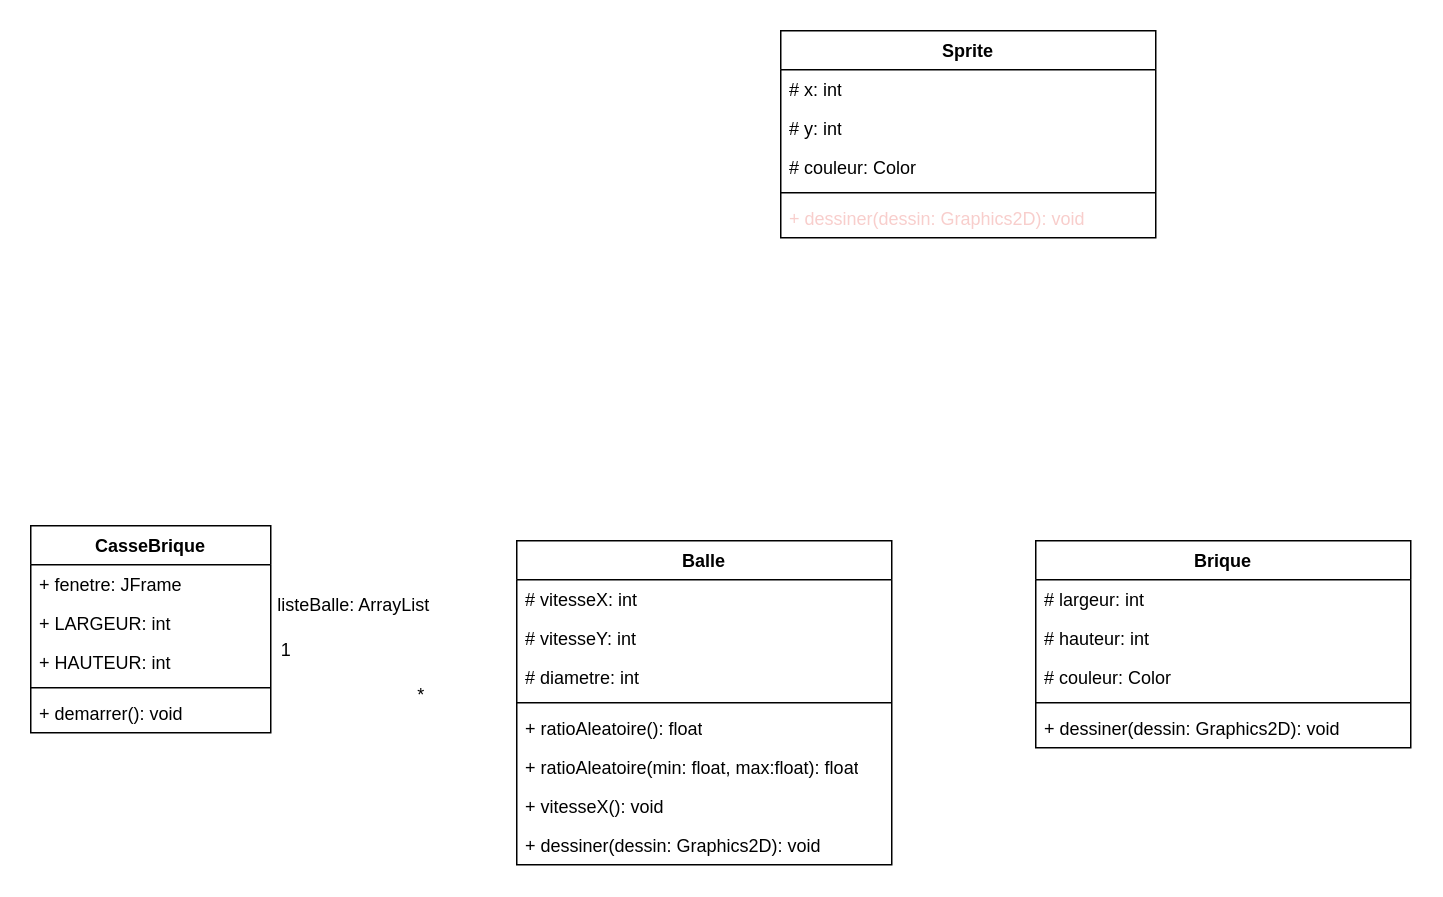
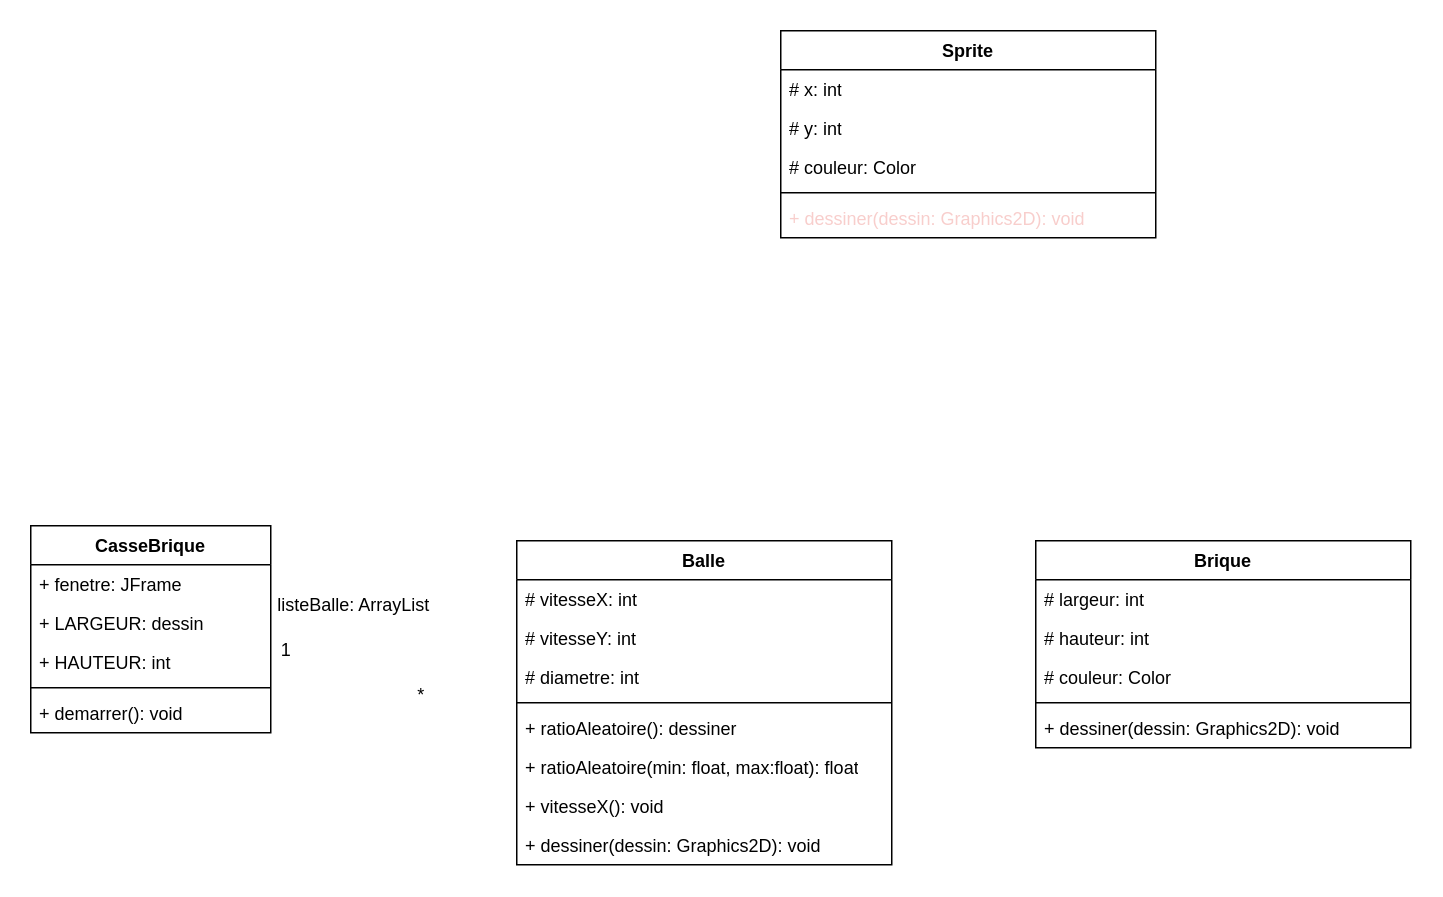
  <mxCell id="0" />
  <mxCell id="1" parent="0" />
  <mxCell id="2" value="CasseBrique" style="swimlane;fontStyle=1;align=center;verticalAlign=top;childLayout=stackLayout;horizontal=1;startSize=26;horizontalStack=0;resizeParent=1;resizeParentMax=0;resizeLast=0;collapsible=1;marginBottom=0;whiteSpace=wrap;html=1;" parent="1" vertex="1"><mxGeometry x="20" y="350" width="160" height="138" as="geometry" /></mxCell>
  <mxCell id="3" value="+ fenetre: JFrame" style="text;strokeColor=none;fillColor=none;align=left;verticalAlign=top;spacingLeft=4;spacingRight=4;overflow=hidden;rotatable=0;points=[[0,0.5],[1,0.5]];portConstraint=eastwest;whiteSpace=wrap;html=1;" parent="2" vertex="1"><mxGeometry y="26" width="160" height="26" as="geometry" /></mxCell>
- <mxCell id="4" value="+ LARGEUR: int" style="text;strokeColor=none;fillColor=none;align=left;verticalAlign=top;spacingLeft=4;spacingRight=4;overflow=hidden;rotatable=0;points=[[0,0.5],[1,0.5]];portConstraint=eastwest;whiteSpace=wrap;html=1;" parent="2" vertex="1"><mxGeometry y="52" width="160" height="26" as="geometry" /></mxCell>
+ <mxCell id="4" value="+ LARGEUR: dessin" style="text;strokeColor=none;fillColor=none;align=left;verticalAlign=top;spacingLeft=4;spacingRight=4;overflow=hidden;rotatable=0;points=[[0,0.5],[1,0.5]];portConstraint=eastwest;whiteSpace=wrap;html=1;" parent="2" vertex="1"><mxGeometry y="52" width="160" height="26" as="geometry" /></mxCell>
  <mxCell id="5" value="+ HAUTEUR: int" style="text;strokeColor=none;fillColor=none;align=left;verticalAlign=top;spacingLeft=4;spacingRight=4;overflow=hidden;rotatable=0;points=[[0,0.5],[1,0.5]];portConstraint=eastwest;whiteSpace=wrap;html=1;" parent="2" vertex="1"><mxGeometry y="78" width="160" height="26" as="geometry" /></mxCell>
  <mxCell id="6" value="" style="line;strokeWidth=1;fillColor=none;align=left;verticalAlign=middle;spacingTop=-1;spacingLeft=3;spacingRight=3;rotatable=0;labelPosition=right;points=[];portConstraint=eastwest;strokeColor=inherit;" parent="2" vertex="1"><mxGeometry y="104" width="160" height="8" as="geometry" /></mxCell>
  <mxCell id="7" value="+ demarrer(): void" style="text;strokeColor=none;fillColor=none;align=left;verticalAlign=top;spacingLeft=4;spacingRight=4;overflow=hidden;rotatable=0;points=[[0,0.5],[1,0.5]];portConstraint=eastwest;whiteSpace=wrap;html=1;" parent="2" vertex="1"><mxGeometry y="112" width="160" height="26" as="geometry" /></mxCell>
  <mxCell id="8" value="Balle" style="swimlane;fontStyle=1;align=center;verticalAlign=top;childLayout=stackLayout;horizontal=1;startSize=26;horizontalStack=0;resizeParent=1;resizeParentMax=0;resizeLast=0;collapsible=1;marginBottom=0;whiteSpace=wrap;html=1;" parent="1" vertex="1"><mxGeometry x="344" y="360" width="250" height="216" as="geometry" /></mxCell>
  <mxCell id="9" value="# vitesseX: int" style="text;strokeColor=none;fillColor=none;align=left;verticalAlign=top;spacingLeft=4;spacingRight=4;overflow=hidden;rotatable=0;points=[[0,0.5],[1,0.5]];portConstraint=eastwest;whiteSpace=wrap;html=1;" parent="8" vertex="1"><mxGeometry y="26" width="250" height="26" as="geometry" /></mxCell>
  <mxCell id="10" value="# vitesseY: int" style="text;strokeColor=none;fillColor=none;align=left;verticalAlign=top;spacingLeft=4;spacingRight=4;overflow=hidden;rotatable=0;points=[[0,0.5],[1,0.5]];portConstraint=eastwest;whiteSpace=wrap;html=1;" parent="8" vertex="1"><mxGeometry y="52" width="250" height="26" as="geometry" /></mxCell>
  <mxCell id="11" value="# diametre: int" style="text;strokeColor=none;fillColor=none;align=left;verticalAlign=top;spacingLeft=4;spacingRight=4;overflow=hidden;rotatable=0;points=[[0,0.5],[1,0.5]];portConstraint=eastwest;whiteSpace=wrap;html=1;" parent="8" vertex="1"><mxGeometry y="78" width="250" height="26" as="geometry" /></mxCell>
  <mxCell id="12" value="" style="line;strokeWidth=1;fillColor=none;align=left;verticalAlign=middle;spacingTop=-1;spacingLeft=3;spacingRight=3;rotatable=0;labelPosition=right;points=[];portConstraint=eastwest;strokeColor=inherit;" parent="8" vertex="1"><mxGeometry y="104" width="250" height="8" as="geometry" /></mxCell>
- <mxCell id="13" value="+ ratioAleatoire(): float" style="text;strokeColor=none;fillColor=none;align=left;verticalAlign=top;spacingLeft=4;spacingRight=4;overflow=hidden;rotatable=0;points=[[0,0.5],[1,0.5]];portConstraint=eastwest;whiteSpace=wrap;html=1;" parent="8" vertex="1"><mxGeometry y="112" width="250" height="26" as="geometry" /></mxCell>
+ <mxCell id="13" value="+ ratioAleatoire(): dessiner" style="text;strokeColor=none;fillColor=none;align=left;verticalAlign=top;spacingLeft=4;spacingRight=4;overflow=hidden;rotatable=0;points=[[0,0.5],[1,0.5]];portConstraint=eastwest;whiteSpace=wrap;html=1;" parent="8" vertex="1"><mxGeometry y="112" width="250" height="26" as="geometry" /></mxCell>
  <mxCell id="14" value="+ ratioAleatoire(min: float, max:float): float" style="text;strokeColor=none;fillColor=none;align=left;verticalAlign=top;spacingLeft=4;spacingRight=4;overflow=hidden;rotatable=0;points=[[0,0.5],[1,0.5]];portConstraint=eastwest;whiteSpace=wrap;html=1;" parent="8" vertex="1"><mxGeometry y="138" width="250" height="26" as="geometry" /></mxCell>
  <mxCell id="15" value="+ vitesseX(): void" style="text;strokeColor=none;fillColor=none;align=left;verticalAlign=top;spacingLeft=4;spacingRight=4;overflow=hidden;rotatable=0;points=[[0,0.5],[1,0.5]];portConstraint=eastwest;whiteSpace=wrap;html=1;" parent="8" vertex="1"><mxGeometry y="164" width="250" height="26" as="geometry" /></mxCell>
  <mxCell id="16" value="+ dessiner(dessin: Graphics2D): void" style="text;strokeColor=none;fillColor=none;align=left;verticalAlign=top;spacingLeft=4;spacingRight=4;overflow=hidden;rotatable=0;points=[[0,0.5],[1,0.5]];portConstraint=eastwest;whiteSpace=wrap;html=1;" parent="8" vertex="1"><mxGeometry y="190" width="250" height="26" as="geometry" /></mxCell>
  <mxCell id="17" value="Brique" style="swimlane;fontStyle=1;align=center;verticalAlign=top;childLayout=stackLayout;horizontal=1;startSize=26;horizontalStack=0;resizeParent=1;resizeParentMax=0;resizeLast=0;collapsible=1;marginBottom=0;whiteSpace=wrap;html=1;" parent="1" vertex="1"><mxGeometry x="690" y="360" width="250" height="138" as="geometry" /></mxCell>
  <mxCell id="18" value="# largeur: int" style="text;strokeColor=none;fillColor=none;align=left;verticalAlign=top;spacingLeft=4;spacingRight=4;overflow=hidden;rotatable=0;points=[[0,0.5],[1,0.5]];portConstraint=eastwest;whiteSpace=wrap;html=1;" parent="17" vertex="1"><mxGeometry y="26" width="250" height="26" as="geometry" /></mxCell>
  <mxCell id="19" value="# hauteur: int" style="text;strokeColor=none;fillColor=none;align=left;verticalAlign=top;spacingLeft=4;spacingRight=4;overflow=hidden;rotatable=0;points=[[0,0.5],[1,0.5]];portConstraint=eastwest;whiteSpace=wrap;html=1;" parent="17" vertex="1"><mxGeometry y="52" width="250" height="26" as="geometry" /></mxCell>
  <mxCell id="20" value="# couleur: Color" style="text;strokeColor=none;fillColor=none;align=left;verticalAlign=top;spacingLeft=4;spacingRight=4;overflow=hidden;rotatable=0;points=[[0,0.5],[1,0.5]];portConstraint=eastwest;whiteSpace=wrap;html=1;" parent="17" vertex="1"><mxGeometry y="78" width="250" height="26" as="geometry" /></mxCell>
  <mxCell id="21" value="" style="line;strokeWidth=1;fillColor=none;align=left;verticalAlign=middle;spacingTop=-1;spacingLeft=3;spacingRight=3;rotatable=0;labelPosition=right;points=[];portConstraint=eastwest;strokeColor=inherit;" parent="17" vertex="1"><mxGeometry y="104" width="250" height="8" as="geometry" /></mxCell>
  <mxCell id="22" value="+ dessiner(dessin: Graphics2D): void" style="text;strokeColor=none;fillColor=none;align=left;verticalAlign=top;spacingLeft=4;spacingRight=4;overflow=hidden;rotatable=0;points=[[0,0.5],[1,0.5]];portConstraint=eastwest;whiteSpace=wrap;html=1;" parent="17" vertex="1"><mxGeometry y="112" width="250" height="26" as="geometry" /></mxCell>
  <mxCell id="23" value="*" style="text;html=1;align=center;verticalAlign=middle;resizable=0;points=[];autosize=1;strokeColor=none;fillColor=none;" parent="1" vertex="1"><mxGeometry x="265" y="448" width="30" height="30" as="geometry" /></mxCell>
  <mxCell id="24" value="1" style="text;html=1;align=center;verticalAlign=middle;resizable=0;points=[];autosize=1;strokeColor=none;fillColor=none;" parent="1" vertex="1"><mxGeometry x="175" y="418" width="30" height="30" as="geometry" /></mxCell>
  <mxCell id="25" value="listeBalle: ArrayList" style="text;html=1;align=center;verticalAlign=middle;resizable=0;points=[];autosize=1;strokeColor=none;fillColor=none;" parent="1" vertex="1"><mxGeometry x="175" y="388" width="120" height="30" as="geometry" /></mxCell>
  <mxCell id="26" value="Sprite" style="swimlane;fontStyle=1;align=center;verticalAlign=top;childLayout=stackLayout;horizontal=1;startSize=26;horizontalStack=0;resizeParent=1;resizeParentMax=0;resizeLast=0;collapsible=1;marginBottom=0;whiteSpace=wrap;html=1;" parent="1" vertex="1"><mxGeometry x="520" y="20" width="250" height="138" as="geometry" /></mxCell>
  <mxCell id="27" value="# x: int" style="text;strokeColor=none;fillColor=none;align=left;verticalAlign=top;spacingLeft=4;spacingRight=4;overflow=hidden;rotatable=0;points=[[0,0.5],[1,0.5]];portConstraint=eastwest;whiteSpace=wrap;html=1;" parent="26" vertex="1"><mxGeometry y="26" width="250" height="26" as="geometry" /></mxCell>
  <mxCell id="28" value="# y: int" style="text;strokeColor=none;fillColor=none;align=left;verticalAlign=top;spacingLeft=4;spacingRight=4;overflow=hidden;rotatable=0;points=[[0,0.5],[1,0.5]];portConstraint=eastwest;whiteSpace=wrap;html=1;" parent="26" vertex="1"><mxGeometry y="52" width="250" height="26" as="geometry" /></mxCell>
  <mxCell id="29" value="# couleur: Color" style="text;strokeColor=none;fillColor=none;align=left;verticalAlign=top;spacingLeft=4;spacingRight=4;overflow=hidden;rotatable=0;points=[[0,0.5],[1,0.5]];portConstraint=eastwest;whiteSpace=wrap;html=1;" parent="26" vertex="1"><mxGeometry y="78" width="250" height="26" as="geometry" /></mxCell>
  <mxCell id="30" value="" style="line;strokeWidth=1;fillColor=none;align=left;verticalAlign=middle;spacingTop=-1;spacingLeft=3;spacingRight=3;rotatable=0;labelPosition=right;points=[];portConstraint=eastwest;strokeColor=inherit;" parent="26" vertex="1"><mxGeometry y="104" width="250" height="8" as="geometry" /></mxCell>
  <mxCell id="31" value="&lt;font color=&quot;#f8cecc&quot;&gt;+ dessiner(dessin: Graphics2D): void&lt;/font&gt;" style="text;strokeColor=none;fillColor=none;align=left;verticalAlign=top;spacingLeft=4;spacingRight=4;overflow=hidden;rotatable=0;points=[[0,0.5],[1,0.5]];portConstraint=eastwest;whiteSpace=wrap;html=1;" parent="26" vertex="1"><mxGeometry y="112" width="250" height="26" as="geometry" /></mxCell>
